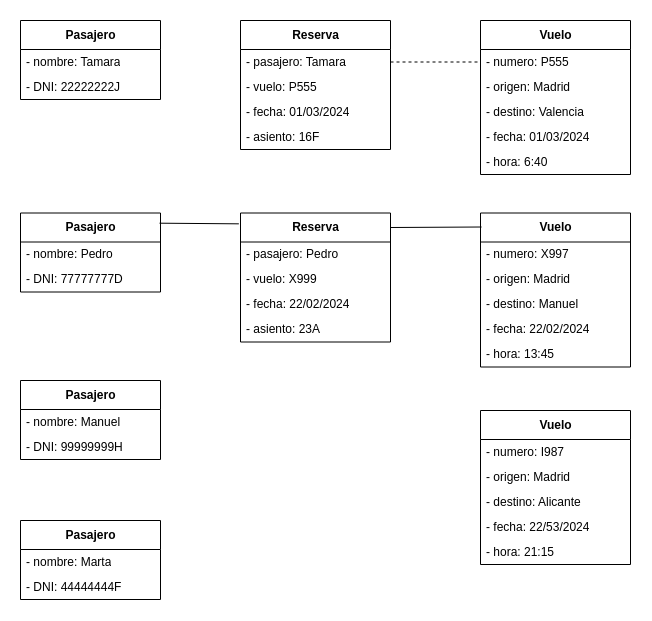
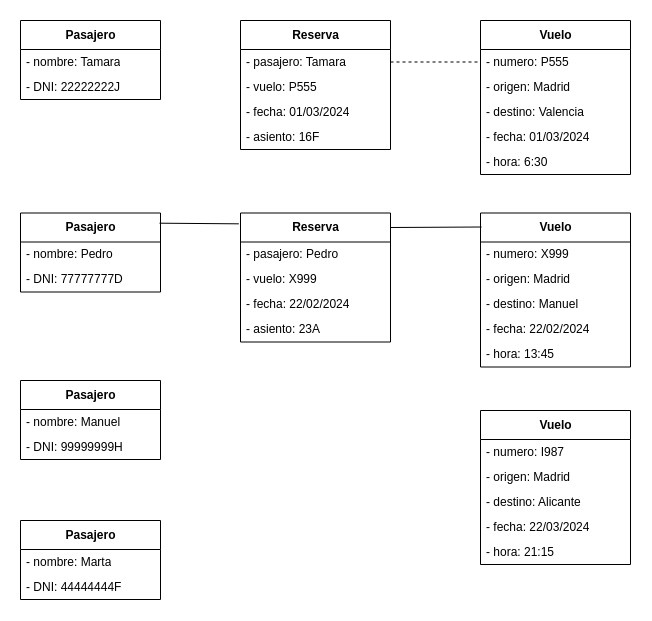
  <mxCell id="0" />
  <mxCell id="1" parent="0" />
  <mxCell id="2" value="Pasajero" style="swimlane;fontStyle=1;align=center;verticalAlign=middle;childLayout=stackLayout;horizontal=1;startSize=29;horizontalStack=0;resizeParent=1;resizeParentMax=0;resizeLast=0;collapsible=0;marginBottom=0;html=1;fillColor=#FFFFFF;fontColor=#000000;strokeColor=#000000;" parent="1" vertex="1"><mxGeometry x="20" y="20" width="140" height="79" as="geometry" /></mxCell>
  <mxCell id="3" value="- nombre: Tamara" style="text;html=1;strokeColor=none;fillColor=none;align=left;verticalAlign=middle;spacingLeft=4;spacingRight=4;overflow=hidden;rotatable=0;points=[[0,0.5],[1,0.5]];portConstraint=eastwest;fontColor=#000000;" parent="2" vertex="1"><mxGeometry y="29" width="140" height="25" as="geometry" /></mxCell>
  <mxCell id="4" value="- DNI: 22222222J" style="text;html=1;strokeColor=none;fillColor=none;align=left;verticalAlign=middle;spacingLeft=4;spacingRight=4;overflow=hidden;rotatable=0;points=[[0,0.5],[1,0.5]];portConstraint=eastwest;fontColor=#000000;" parent="2" vertex="1"><mxGeometry y="54" width="140" height="25" as="geometry" /></mxCell>
  <mxCell id="5" value="Vuelo" style="swimlane;fontStyle=1;align=center;verticalAlign=middle;childLayout=stackLayout;horizontal=1;startSize=29;horizontalStack=0;resizeParent=1;resizeParentMax=0;resizeLast=0;collapsible=0;marginBottom=0;html=1;fillColor=#FFFFFF;fontColor=#000000;strokeColor=#000000;" parent="1" vertex="1"><mxGeometry x="480" y="20" width="150" height="154" as="geometry" /></mxCell>
  <mxCell id="6" value="- numero: P555" style="text;html=1;strokeColor=none;fillColor=none;align=left;verticalAlign=middle;spacingLeft=4;spacingRight=4;overflow=hidden;rotatable=0;points=[[0,0.5],[1,0.5]];portConstraint=eastwest;fontColor=#000000;" parent="5" vertex="1"><mxGeometry y="29" width="150" height="25" as="geometry" /></mxCell>
  <mxCell id="7" value="- origen: Madrid" style="text;html=1;strokeColor=none;fillColor=none;align=left;verticalAlign=middle;spacingLeft=4;spacingRight=4;overflow=hidden;rotatable=0;points=[[0,0.5],[1,0.5]];portConstraint=eastwest;fontColor=#000000;" parent="5" vertex="1"><mxGeometry y="54" width="150" height="25" as="geometry" /></mxCell>
  <mxCell id="8" value="- destino: Valencia" style="text;html=1;strokeColor=none;fillColor=none;align=left;verticalAlign=middle;spacingLeft=4;spacingRight=4;overflow=hidden;rotatable=0;points=[[0,0.5],[1,0.5]];portConstraint=eastwest;fontColor=#000000;" vertex="1" parent="5"><mxGeometry y="79" width="150" height="25" as="geometry" /></mxCell>
  <mxCell id="9" value="- fecha: 01/03/2024" style="text;html=1;strokeColor=none;fillColor=none;align=left;verticalAlign=middle;spacingLeft=4;spacingRight=4;overflow=hidden;rotatable=0;points=[[0,0.5],[1,0.5]];portConstraint=eastwest;fontColor=#000000;" vertex="1" parent="5"><mxGeometry y="104" width="150" height="25" as="geometry" /></mxCell>
- <mxCell id="10" value="- hora: 6:40" style="text;html=1;strokeColor=none;fillColor=none;align=left;verticalAlign=middle;spacingLeft=4;spacingRight=4;overflow=hidden;rotatable=0;points=[[0,0.5],[1,0.5]];portConstraint=eastwest;fontColor=#000000;" vertex="1" parent="5"><mxGeometry y="129" width="150" height="25" as="geometry" /></mxCell>
+ <mxCell id="10" value="- hora: 6:30" style="text;html=1;strokeColor=none;fillColor=none;align=left;verticalAlign=middle;spacingLeft=4;spacingRight=4;overflow=hidden;rotatable=0;points=[[0,0.5],[1,0.5]];portConstraint=eastwest;fontColor=#000000;" vertex="1" parent="5"><mxGeometry y="129" width="150" height="25" as="geometry" /></mxCell>
  <mxCell id="11" value="Reserva" style="swimlane;fontStyle=1;align=center;verticalAlign=middle;childLayout=stackLayout;horizontal=1;startSize=29;horizontalStack=0;resizeParent=1;resizeParentMax=0;resizeLast=0;collapsible=0;marginBottom=0;html=1;fillColor=#FFFFFF;fontColor=#000000;strokeColor=#000000;" parent="1" vertex="1"><mxGeometry x="240" y="20" width="150" height="129" as="geometry" /></mxCell>
  <mxCell id="12" value="- pasajero: Tamara" style="text;html=1;strokeColor=none;fillColor=none;align=left;verticalAlign=middle;spacingLeft=4;spacingRight=4;overflow=hidden;rotatable=0;points=[[0,0.5],[1,0.5]];portConstraint=eastwest;fontColor=#000000;" parent="11" vertex="1"><mxGeometry y="29" width="150" height="25" as="geometry" /></mxCell>
  <mxCell id="13" value="- vuelo: P555" style="text;html=1;strokeColor=none;fillColor=none;align=left;verticalAlign=middle;spacingLeft=4;spacingRight=4;overflow=hidden;rotatable=0;points=[[0,0.5],[1,0.5]];portConstraint=eastwest;fontColor=#000000;" parent="11" vertex="1"><mxGeometry y="54" width="150" height="25" as="geometry" /></mxCell>
  <mxCell id="14" value="- fecha: 01/03/2024" style="text;html=1;strokeColor=none;fillColor=none;align=left;verticalAlign=middle;spacingLeft=4;spacingRight=4;overflow=hidden;rotatable=0;points=[[0,0.5],[1,0.5]];portConstraint=eastwest;fontColor=#000000;" parent="11" vertex="1"><mxGeometry y="79" width="150" height="25" as="geometry" /></mxCell>
  <mxCell id="15" value="- asiento: 16F" style="text;html=1;strokeColor=none;fillColor=none;align=left;verticalAlign=middle;spacingLeft=4;spacingRight=4;overflow=hidden;rotatable=0;points=[[0,0.5],[1,0.5]];portConstraint=eastwest;fontColor=#000000;" parent="11" vertex="1"><mxGeometry y="104" width="150" height="25" as="geometry" /></mxCell>
  <mxCell id="16" value="" style="endArrow=none;html=1;fontColor=#000000;strokeColor=#000000;entryX=0;entryY=0.5;entryDx=0;entryDy=0;exitX=1;exitY=0.5;exitDx=0;exitDy=0;dashed=1;" parent="1" source="12" target="6" edge="1"><mxGeometry width="50" height="50" relative="1" as="geometry"><mxPoint x="250" y="71.5" as="sourcePoint" /><mxPoint x="170" y="71.5" as="targetPoint" /></mxGeometry></mxCell>
  <mxCell id="17" value="Pasajero" style="swimlane;fontStyle=1;align=center;verticalAlign=middle;childLayout=stackLayout;horizontal=1;startSize=29;horizontalStack=0;resizeParent=1;resizeParentMax=0;resizeLast=0;collapsible=0;marginBottom=0;html=1;fillColor=#FFFFFF;fontColor=#000000;strokeColor=#000000;" vertex="1" parent="1"><mxGeometry x="20" y="212.5" width="140" height="79" as="geometry" /></mxCell>
  <mxCell id="18" value="- nombre: Pedro" style="text;html=1;strokeColor=none;fillColor=none;align=left;verticalAlign=middle;spacingLeft=4;spacingRight=4;overflow=hidden;rotatable=0;points=[[0,0.5],[1,0.5]];portConstraint=eastwest;fontColor=#000000;" vertex="1" parent="17"><mxGeometry y="29" width="140" height="25" as="geometry" /></mxCell>
  <mxCell id="19" value="- DNI: 77777777D" style="text;html=1;strokeColor=none;fillColor=none;align=left;verticalAlign=middle;spacingLeft=4;spacingRight=4;overflow=hidden;rotatable=0;points=[[0,0.5],[1,0.5]];portConstraint=eastwest;fontColor=#000000;" vertex="1" parent="17"><mxGeometry y="54" width="140" height="25" as="geometry" /></mxCell>
  <mxCell id="20" value="Pasajero" style="swimlane;fontStyle=1;align=center;verticalAlign=middle;childLayout=stackLayout;horizontal=1;startSize=29;horizontalStack=0;resizeParent=1;resizeParentMax=0;resizeLast=0;collapsible=0;marginBottom=0;html=1;fillColor=#FFFFFF;fontColor=#000000;strokeColor=#000000;" vertex="1" parent="1"><mxGeometry x="20" y="380" width="140" height="79" as="geometry" /></mxCell>
  <mxCell id="21" value="- nombre: Manuel" style="text;html=1;strokeColor=none;fillColor=none;align=left;verticalAlign=middle;spacingLeft=4;spacingRight=4;overflow=hidden;rotatable=0;points=[[0,0.5],[1,0.5]];portConstraint=eastwest;fontColor=#000000;" vertex="1" parent="20"><mxGeometry y="29" width="140" height="25" as="geometry" /></mxCell>
  <mxCell id="22" value="- DNI: 99999999H" style="text;html=1;strokeColor=none;fillColor=none;align=left;verticalAlign=middle;spacingLeft=4;spacingRight=4;overflow=hidden;rotatable=0;points=[[0,0.5],[1,0.5]];portConstraint=eastwest;fontColor=#000000;" vertex="1" parent="20"><mxGeometry y="54" width="140" height="25" as="geometry" /></mxCell>
  <mxCell id="23" value="Pasajero" style="swimlane;fontStyle=1;align=center;verticalAlign=middle;childLayout=stackLayout;horizontal=1;startSize=29;horizontalStack=0;resizeParent=1;resizeParentMax=0;resizeLast=0;collapsible=0;marginBottom=0;html=1;fillColor=#FFFFFF;fontColor=#000000;strokeColor=#000000;" vertex="1" parent="1"><mxGeometry x="20" y="520" width="140" height="79" as="geometry" /></mxCell>
  <mxCell id="24" value="- nombre: Marta" style="text;html=1;strokeColor=none;fillColor=none;align=left;verticalAlign=middle;spacingLeft=4;spacingRight=4;overflow=hidden;rotatable=0;points=[[0,0.5],[1,0.5]];portConstraint=eastwest;fontColor=#000000;" vertex="1" parent="23"><mxGeometry y="29" width="140" height="25" as="geometry" /></mxCell>
  <mxCell id="25" value="- DNI: 44444444F" style="text;html=1;strokeColor=none;fillColor=none;align=left;verticalAlign=middle;spacingLeft=4;spacingRight=4;overflow=hidden;rotatable=0;points=[[0,0.5],[1,0.5]];portConstraint=eastwest;fontColor=#000000;" vertex="1" parent="23"><mxGeometry y="54" width="140" height="25" as="geometry" /></mxCell>
  <mxCell id="26" value="Vuelo" style="swimlane;fontStyle=1;align=center;verticalAlign=middle;childLayout=stackLayout;horizontal=1;startSize=29;horizontalStack=0;resizeParent=1;resizeParentMax=0;resizeLast=0;collapsible=0;marginBottom=0;html=1;fillColor=#FFFFFF;fontColor=#000000;strokeColor=#000000;" vertex="1" parent="1"><mxGeometry x="480" y="212.5" width="150" height="154" as="geometry" /></mxCell>
- <mxCell id="27" value="- numero: X997" style="text;html=1;strokeColor=none;fillColor=none;align=left;verticalAlign=middle;spacingLeft=4;spacingRight=4;overflow=hidden;rotatable=0;points=[[0,0.5],[1,0.5]];portConstraint=eastwest;fontColor=#000000;" vertex="1" parent="26"><mxGeometry y="29" width="150" height="25" as="geometry" /></mxCell>
+ <mxCell id="27" value="- numero: X999" style="text;html=1;strokeColor=none;fillColor=none;align=left;verticalAlign=middle;spacingLeft=4;spacingRight=4;overflow=hidden;rotatable=0;points=[[0,0.5],[1,0.5]];portConstraint=eastwest;fontColor=#000000;" vertex="1" parent="26"><mxGeometry y="29" width="150" height="25" as="geometry" /></mxCell>
  <mxCell id="28" value="- origen: Madrid" style="text;html=1;strokeColor=none;fillColor=none;align=left;verticalAlign=middle;spacingLeft=4;spacingRight=4;overflow=hidden;rotatable=0;points=[[0,0.5],[1,0.5]];portConstraint=eastwest;fontColor=#000000;" vertex="1" parent="26"><mxGeometry y="54" width="150" height="25" as="geometry" /></mxCell>
  <mxCell id="29" value="- destino: Manuel" style="text;html=1;strokeColor=none;fillColor=none;align=left;verticalAlign=middle;spacingLeft=4;spacingRight=4;overflow=hidden;rotatable=0;points=[[0,0.5],[1,0.5]];portConstraint=eastwest;fontColor=#000000;" vertex="1" parent="26"><mxGeometry y="79" width="150" height="25" as="geometry" /></mxCell>
  <mxCell id="30" value="- fecha: 22/02/2024" style="text;html=1;strokeColor=none;fillColor=none;align=left;verticalAlign=middle;spacingLeft=4;spacingRight=4;overflow=hidden;rotatable=0;points=[[0,0.5],[1,0.5]];portConstraint=eastwest;fontColor=#000000;" vertex="1" parent="26"><mxGeometry y="104" width="150" height="25" as="geometry" /></mxCell>
  <mxCell id="31" value="- hora: 13:45" style="text;html=1;strokeColor=none;fillColor=none;align=left;verticalAlign=middle;spacingLeft=4;spacingRight=4;overflow=hidden;rotatable=0;points=[[0,0.5],[1,0.5]];portConstraint=eastwest;fontColor=#000000;" vertex="1" parent="26"><mxGeometry y="129" width="150" height="25" as="geometry" /></mxCell>
  <mxCell id="32" value="Vuelo" style="swimlane;fontStyle=1;align=center;verticalAlign=middle;childLayout=stackLayout;horizontal=1;startSize=29;horizontalStack=0;resizeParent=1;resizeParentMax=0;resizeLast=0;collapsible=0;marginBottom=0;html=1;fillColor=#FFFFFF;fontColor=#000000;strokeColor=#000000;" vertex="1" parent="1"><mxGeometry x="480" y="410" width="150" height="154" as="geometry" /></mxCell>
  <mxCell id="33" value="- numero: I987" style="text;html=1;strokeColor=none;fillColor=none;align=left;verticalAlign=middle;spacingLeft=4;spacingRight=4;overflow=hidden;rotatable=0;points=[[0,0.5],[1,0.5]];portConstraint=eastwest;fontColor=#000000;" vertex="1" parent="32"><mxGeometry y="29" width="150" height="25" as="geometry" /></mxCell>
  <mxCell id="34" value="- origen: Madrid" style="text;html=1;strokeColor=none;fillColor=none;align=left;verticalAlign=middle;spacingLeft=4;spacingRight=4;overflow=hidden;rotatable=0;points=[[0,0.5],[1,0.5]];portConstraint=eastwest;fontColor=#000000;" vertex="1" parent="32"><mxGeometry y="54" width="150" height="25" as="geometry" /></mxCell>
  <mxCell id="35" value="- destino: Alicante" style="text;html=1;strokeColor=none;fillColor=none;align=left;verticalAlign=middle;spacingLeft=4;spacingRight=4;overflow=hidden;rotatable=0;points=[[0,0.5],[1,0.5]];portConstraint=eastwest;fontColor=#000000;" vertex="1" parent="32"><mxGeometry y="79" width="150" height="25" as="geometry" /></mxCell>
- <mxCell id="36" value="- fecha: 22/53/2024" style="text;html=1;strokeColor=none;fillColor=none;align=left;verticalAlign=middle;spacingLeft=4;spacingRight=4;overflow=hidden;rotatable=0;points=[[0,0.5],[1,0.5]];portConstraint=eastwest;fontColor=#000000;" vertex="1" parent="32"><mxGeometry y="104" width="150" height="25" as="geometry" /></mxCell>
+ <mxCell id="36" value="- fecha: 22/03/2024" style="text;html=1;strokeColor=none;fillColor=none;align=left;verticalAlign=middle;spacingLeft=4;spacingRight=4;overflow=hidden;rotatable=0;points=[[0,0.5],[1,0.5]];portConstraint=eastwest;fontColor=#000000;" vertex="1" parent="32"><mxGeometry y="104" width="150" height="25" as="geometry" /></mxCell>
  <mxCell id="37" value="- hora: 21:15" style="text;html=1;strokeColor=none;fillColor=none;align=left;verticalAlign=middle;spacingLeft=4;spacingRight=4;overflow=hidden;rotatable=0;points=[[0,0.5],[1,0.5]];portConstraint=eastwest;fontColor=#000000;" vertex="1" parent="32"><mxGeometry y="129" width="150" height="25" as="geometry" /></mxCell>
  <mxCell id="38" value="Reserva" style="swimlane;fontStyle=1;align=center;verticalAlign=middle;childLayout=stackLayout;horizontal=1;startSize=29;horizontalStack=0;resizeParent=1;resizeParentMax=0;resizeLast=0;collapsible=0;marginBottom=0;html=1;fillColor=#FFFFFF;fontColor=#000000;strokeColor=#000000;" vertex="1" parent="1"><mxGeometry x="240" y="212.5" width="150" height="129" as="geometry" /></mxCell>
  <mxCell id="39" value="- pasajero: Pedro" style="text;html=1;strokeColor=none;fillColor=none;align=left;verticalAlign=middle;spacingLeft=4;spacingRight=4;overflow=hidden;rotatable=0;points=[[0,0.5],[1,0.5]];portConstraint=eastwest;fontColor=#000000;" vertex="1" parent="38"><mxGeometry y="29" width="150" height="25" as="geometry" /></mxCell>
  <mxCell id="40" value="- vuelo: X999" style="text;html=1;strokeColor=none;fillColor=none;align=left;verticalAlign=middle;spacingLeft=4;spacingRight=4;overflow=hidden;rotatable=0;points=[[0,0.5],[1,0.5]];portConstraint=eastwest;fontColor=#000000;" vertex="1" parent="38"><mxGeometry y="54" width="150" height="25" as="geometry" /></mxCell>
  <mxCell id="41" value="- fecha: 22/02/2024" style="text;html=1;strokeColor=none;fillColor=none;align=left;verticalAlign=middle;spacingLeft=4;spacingRight=4;overflow=hidden;rotatable=0;points=[[0,0.5],[1,0.5]];portConstraint=eastwest;fontColor=#000000;" vertex="1" parent="38"><mxGeometry y="79" width="150" height="25" as="geometry" /></mxCell>
  <mxCell id="42" value="- asiento: 23A" style="text;html=1;strokeColor=none;fillColor=none;align=left;verticalAlign=middle;spacingLeft=4;spacingRight=4;overflow=hidden;rotatable=0;points=[[0,0.5],[1,0.5]];portConstraint=eastwest;fontColor=#000000;" vertex="1" parent="38"><mxGeometry y="104" width="150" height="25" as="geometry" /></mxCell>
  <mxCell id="43" value="" style="endArrow=none;html=1;fontColor=#000000;strokeColor=#000000;entryX=0.993;entryY=0.129;entryDx=0;entryDy=0;exitX=-0.011;exitY=0.084;exitDx=0;exitDy=0;entryPerimeter=0;exitPerimeter=0;" edge="1" parent="1" source="38" target="17"><mxGeometry width="50" height="50" relative="1" as="geometry"><mxPoint x="250" y="71.5" as="sourcePoint" /><mxPoint x="170" y="71.5" as="targetPoint" /></mxGeometry></mxCell>
  <mxCell id="44" value="" style="endArrow=none;html=1;fontColor=#000000;strokeColor=#000000;entryX=0.007;entryY=0.091;entryDx=0;entryDy=0;entryPerimeter=0;" edge="1" parent="1" target="26"><mxGeometry width="50" height="50" relative="1" as="geometry"><mxPoint x="390" y="227" as="sourcePoint" /><mxPoint x="169.02" y="232.691" as="targetPoint" /></mxGeometry></mxCell>
